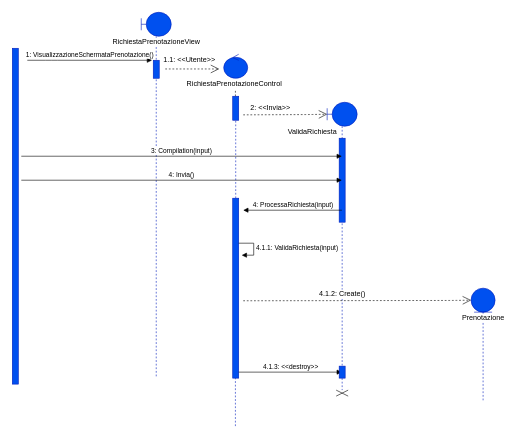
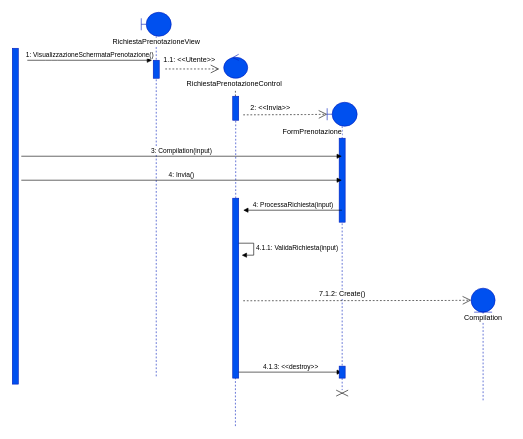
  <mxCell id="0" />
  <mxCell id="1" parent="0" />
  <mxCell id="2" value="" style="shape=umlLifeline;participant=umlBoundary;perimeter=lifelinePerimeter;whiteSpace=wrap;html=1;container=1;collapsible=0;recursiveResize=0;verticalAlign=top;spacingTop=36;outlineConnect=0;fillColor=#0050ef;strokeColor=#001DBC;fontColor=#ffffff;" vertex="1" parent="1"><mxGeometry x="545" y="170" width="50" height="480" as="geometry" /></mxCell>
  <mxCell id="3" value="" style="html=1;points=[];perimeter=orthogonalPerimeter;fillColor=#0050ef;strokeColor=#001DBC;fontColor=#ffffff;" vertex="1" parent="2"><mxGeometry x="20" y="60" width="10" height="140" as="geometry" /></mxCell>
  <mxCell id="4" value="" style="shape=umlLifeline;participant=umlBoundary;perimeter=lifelinePerimeter;whiteSpace=wrap;html=1;container=1;collapsible=0;recursiveResize=0;verticalAlign=top;spacingTop=36;outlineConnect=0;fillColor=#0050ef;strokeColor=#001DBC;fontColor=#ffffff;" vertex="1" parent="1"><mxGeometry x="235" y="20" width="50" height="610" as="geometry" /></mxCell>
  <mxCell id="5" value="" style="html=1;points=[];perimeter=orthogonalPerimeter;fillColor=#0050ef;strokeColor=#001DBC;fontColor=#ffffff;" vertex="1" parent="1"><mxGeometry x="20" y="80" width="10" height="560" as="geometry" /></mxCell>
  <mxCell id="6" value="&lt;span style=&quot;background-color: rgb(255 , 255 , 255)&quot;&gt;RichiestaPrenotazioneView&lt;/span&gt;" style="text;html=1;align=center;verticalAlign=middle;resizable=0;points=[];autosize=1;" vertex="1" parent="1"><mxGeometry x="180" y="60" width="160" height="20" as="geometry" /></mxCell>
  <mxCell id="7" value="1: VisualizzazioneSchermataPrenotazione()" style="html=1;verticalAlign=bottom;endArrow=block;" edge="1" parent="1"><mxGeometry width="80" relative="1" as="geometry"><mxPoint x="45" y="100" as="sourcePoint" /><mxPoint x="253" y="100" as="targetPoint" /><Array as="points"><mxPoint x="85" y="100" /></Array></mxGeometry></mxCell>
  <mxCell id="8" value="" style="html=1;points=[];perimeter=orthogonalPerimeter;fillColor=#0050ef;strokeColor=#001DBC;fontColor=#ffffff;" vertex="1" parent="1"><mxGeometry x="255" y="100" width="10" height="30" as="geometry" /></mxCell>
  <mxCell id="9" value="" style="endArrow=open;endSize=12;dashed=1;html=1;" edge="1" parent="1"><mxGeometry width="160" relative="1" as="geometry"><mxPoint x="275" y="114.5" as="sourcePoint" /><mxPoint x="365" y="115" as="targetPoint" /><Array as="points"><mxPoint x="365" y="114.5" /></Array></mxGeometry></mxCell>
  <mxCell id="10" value="1.1: &amp;lt;&amp;lt;Utente&amp;gt;&amp;gt;" style="text;html=1;align=center;verticalAlign=middle;resizable=0;points=[];autosize=1;" vertex="1" parent="1"><mxGeometry x="265" y="90" width="100" height="20" as="geometry" /></mxCell>
  <mxCell id="11" value="" style="ellipse;shape=umlControl;whiteSpace=wrap;html=1;fillColor=#0050ef;strokeColor=#001DBC;fontColor=#ffffff;" vertex="1" parent="1"><mxGeometry x="372.5" y="90" width="40" height="40" as="geometry" /></mxCell>
  <mxCell id="12" value="RichiestaPrenotazioneControl" style="text;html=1;align=center;verticalAlign=middle;resizable=0;points=[];autosize=1;" vertex="1" parent="1"><mxGeometry x="305" y="130" width="170" height="20" as="geometry" /></mxCell>
  <mxCell id="13" value="" style="endArrow=none;dashed=1;html=1;" edge="1" parent="1" source="19"><mxGeometry width="50" height="50" relative="1" as="geometry"><mxPoint x="392" y="570" as="sourcePoint" /><mxPoint x="392" y="150" as="targetPoint" /></mxGeometry></mxCell>
  <mxCell id="14" value="" style="endArrow=open;endSize=12;dashed=1;html=1;" edge="1" parent="1"><mxGeometry width="160" relative="1" as="geometry"><mxPoint x="405" y="191" as="sourcePoint" /><mxPoint x="545" y="190.5" as="targetPoint" /><Array as="points"><mxPoint x="515" y="190.5" /><mxPoint x="545" y="190" /></Array></mxGeometry></mxCell>
  <mxCell id="15" value="2: &amp;lt;&amp;lt;Invia&amp;gt;&amp;gt;" style="text;html=1;align=center;verticalAlign=middle;resizable=0;points=[];autosize=1;" vertex="1" parent="1"><mxGeometry x="405" y="170" width="90" height="20" as="geometry" /></mxCell>
- <mxCell id="16" value="&lt;span style=&quot;background-color: rgb(255 , 255 , 255)&quot;&gt;ValidaRichiesta&lt;/span&gt;" style="text;html=1;align=center;verticalAlign=middle;resizable=0;points=[];autosize=1;" vertex="1" parent="1"><mxGeometry x="465" y="210" width="110" height="20" as="geometry" /></mxCell>
+ <mxCell id="16" value="&lt;span style=&quot;background-color: rgb(255 , 255 , 255)&quot;&gt;FormPrenotazione&lt;/span&gt;" style="text;html=1;align=center;verticalAlign=middle;resizable=0;points=[];autosize=1;" vertex="1" parent="1"><mxGeometry x="465" y="210" width="110" height="20" as="geometry" /></mxCell>
  <mxCell id="17" value="3: Compilation(input)" style="html=1;verticalAlign=bottom;endArrow=block;" edge="1" parent="1" target="2"><mxGeometry width="80" relative="1" as="geometry"><mxPoint x="35" y="260" as="sourcePoint" /><mxPoint x="475" y="380" as="targetPoint" /></mxGeometry></mxCell>
  <mxCell id="18" value="4: Invia()" style="html=1;verticalAlign=bottom;endArrow=block;" edge="1" parent="1" target="2"><mxGeometry width="80" relative="1" as="geometry"><mxPoint x="35" y="300" as="sourcePoint" /><mxPoint x="519.5" y="300" as="targetPoint" /></mxGeometry></mxCell>
  <mxCell id="19" value="" style="html=1;points=[];perimeter=orthogonalPerimeter;fillColor=#0050ef;strokeColor=#001DBC;fontColor=#ffffff;" vertex="1" parent="1"><mxGeometry x="387.5" y="160" width="10" height="40" as="geometry" /></mxCell>
  <mxCell id="20" value="" style="endArrow=none;dashed=1;html=1;fillColor=#0050ef;strokeColor=#001DBC;" edge="1" parent="1" source="21" target="19"><mxGeometry width="50" height="50" relative="1" as="geometry"><mxPoint x="392" y="570" as="sourcePoint" /><mxPoint x="392" y="150" as="targetPoint" /></mxGeometry></mxCell>
  <mxCell id="21" value="" style="html=1;points=[];perimeter=orthogonalPerimeter;fillColor=#0050ef;strokeColor=#001DBC;fontColor=#ffffff;" vertex="1" parent="1"><mxGeometry x="387.5" y="330" width="10" height="300" as="geometry" /></mxCell>
  <mxCell id="22" value="" style="endArrow=none;dashed=1;html=1;fillColor=#0050ef;strokeColor=#001DBC;" edge="1" parent="1" target="21"><mxGeometry width="50" height="50" relative="1" as="geometry"><mxPoint x="392" y="710" as="sourcePoint" /><mxPoint x="392" y="200" as="targetPoint" /></mxGeometry></mxCell>
  <mxCell id="23" value="4: ProcessaRichiesta(input)" style="html=1;verticalAlign=bottom;endArrow=block;" edge="1" parent="1" source="2"><mxGeometry width="80" relative="1" as="geometry"><mxPoint x="485" y="340" as="sourcePoint" /><mxPoint x="405" y="350" as="targetPoint" /></mxGeometry></mxCell>
  <mxCell id="24" value="4.1.1: ValidaRichiesta(input)" style="edgeStyle=orthogonalEdgeStyle;html=1;align=left;spacingLeft=2;endArrow=block;rounded=0;entryX=1;entryY=0;" edge="1" parent="1"><mxGeometry relative="1" as="geometry"><mxPoint x="397.5" y="405" as="sourcePoint" /><Array as="points"><mxPoint x="422.5" y="405" /></Array><mxPoint x="402.5" y="425" as="targetPoint" /></mxGeometry></mxCell>
  <mxCell id="25" value="" style="shape=umlLifeline;participant=umlEntity;perimeter=lifelinePerimeter;whiteSpace=wrap;html=1;container=1;collapsible=0;recursiveResize=0;verticalAlign=top;spacingTop=36;outlineConnect=0;fillColor=#0050ef;strokeColor=#001DBC;fontColor=#ffffff;" vertex="1" parent="1"><mxGeometry x="785" y="480" width="40" height="190" as="geometry" /></mxCell>
- <mxCell id="26" value="&lt;span style=&quot;background-color: rgb(255 , 255 , 255)&quot;&gt;Prenotazione&lt;/span&gt;" style="text;html=1;align=center;verticalAlign=middle;resizable=0;points=[];autosize=1;" vertex="1" parent="1"><mxGeometry x="760" y="520" width="90" height="20" as="geometry" /></mxCell>
+ <mxCell id="26" value="&lt;span style=&quot;background-color: rgb(255 , 255 , 255)&quot;&gt;Compilation&lt;/span&gt;" style="text;html=1;align=center;verticalAlign=middle;resizable=0;points=[];autosize=1;" vertex="1" parent="1"><mxGeometry x="760" y="520" width="90" height="20" as="geometry" /></mxCell>
  <mxCell id="27" value="" style="endArrow=open;endSize=12;dashed=1;html=1;" edge="1" parent="1"><mxGeometry width="160" relative="1" as="geometry"><mxPoint x="405" y="501" as="sourcePoint" /><mxPoint x="785" y="500.5" as="targetPoint" /><Array as="points"><mxPoint x="755" y="500.5" /><mxPoint x="785" y="500" /></Array></mxGeometry></mxCell>
- <mxCell id="28" value="&lt;span style=&quot;background-color: rgb(255 , 255 , 255)&quot;&gt;4.1.2: Create()&lt;/span&gt;" style="text;html=1;align=center;verticalAlign=middle;resizable=0;points=[];autosize=1;" vertex="1" parent="1"><mxGeometry x="525" y="480" width="90" height="20" as="geometry" /></mxCell>
+ <mxCell id="28" value="&lt;span style=&quot;background-color: rgb(255 , 255 , 255)&quot;&gt;7.1.2: Create()&lt;/span&gt;" style="text;html=1;align=center;verticalAlign=middle;resizable=0;points=[];autosize=1;" vertex="1" parent="1"><mxGeometry x="525" y="480" width="90" height="20" as="geometry" /></mxCell>
  <mxCell id="29" value="4.1.3: &amp;lt;&amp;lt;destroy&amp;gt;&amp;gt;" style="html=1;verticalAlign=bottom;endArrow=block;" edge="1" parent="1" target="2"><mxGeometry width="80" relative="1" as="geometry"><mxPoint x="397.5" y="620" as="sourcePoint" /><mxPoint x="535" y="620" as="targetPoint" /></mxGeometry></mxCell>
  <mxCell id="30" value="" style="html=1;points=[];perimeter=orthogonalPerimeter;fillColor=#0050ef;strokeColor=#001DBC;fontColor=#ffffff;" vertex="1" parent="1"><mxGeometry x="565" y="610" width="10" height="20" as="geometry" /></mxCell>
  <mxCell id="31" value="" style="shape=umlDestroy;" vertex="1" parent="1"><mxGeometry x="560" y="650" width="20" height="10" as="geometry" /></mxCell>
